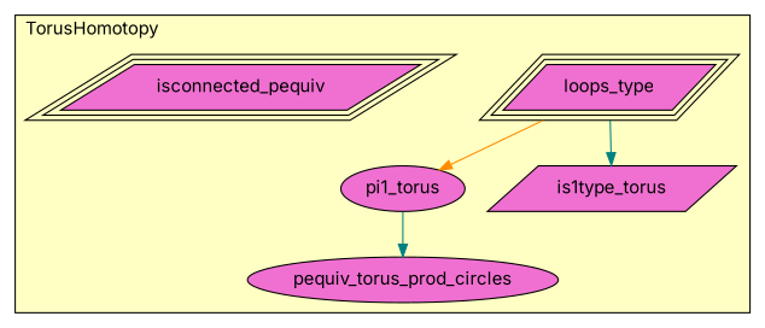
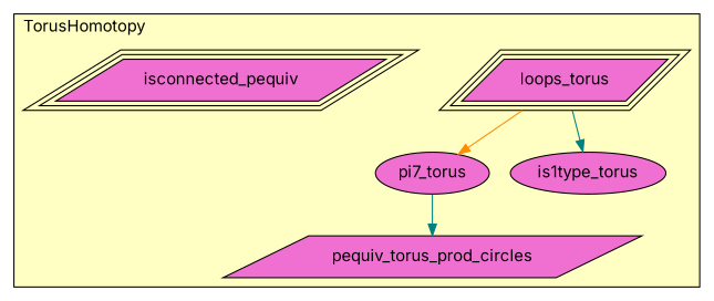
  digraph {
    fontname=Inter
    node [fillcolor="#F070D1" fontname=Inter shape=parallelogram style=filled]
    edge [color=teal fontname=Inter]
-   n1 [label=loops_type peripheries=3]
-   n2 [label=pi1_torus shape=ellipse]
-   n3 [label=pequiv_torus_prod_circles shape=ellipse]
+   n1 [label=loops_torus peripheries=3]
+   n2 [label=pi7_torus shape=ellipse]
+   n3 [label=pequiv_torus_prod_circles]
    n4 [label=isconnected_pequiv peripheries=3]
-   n5 [label=is1type_torus]
+   n5 [label=is1type_torus shape=ellipse]
    subgraph cluster_1 {
      fillcolor="#FFFFC3"
      label=TorusHomotopy
      labeljust=l
      style=filled
      n1
      n2
      n3
      n4
      n5
    }
    n1 -> n2 [color=darkorange]
    n1 -> n5
    n2 -> n3
  }
